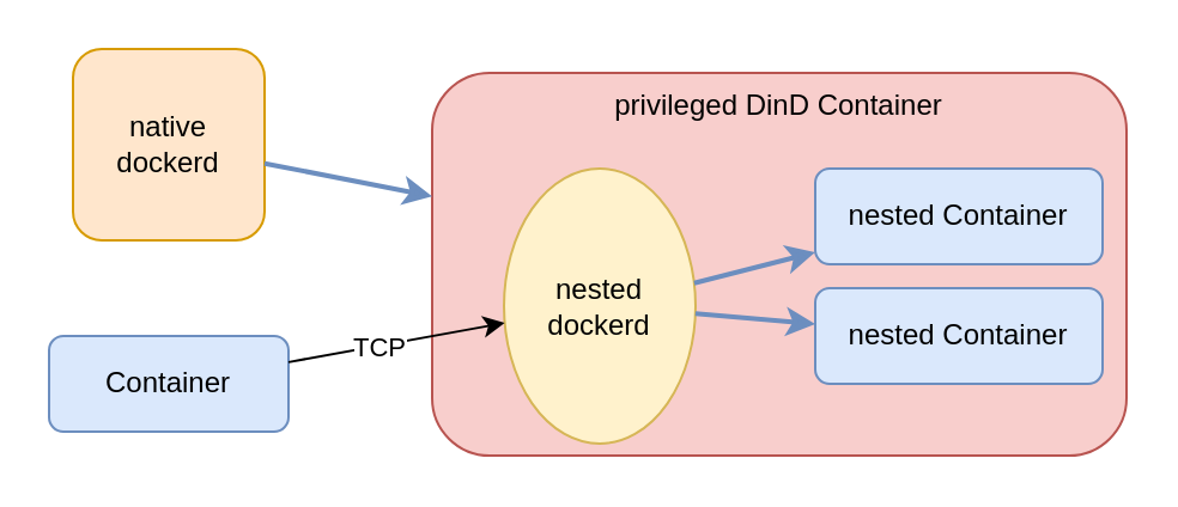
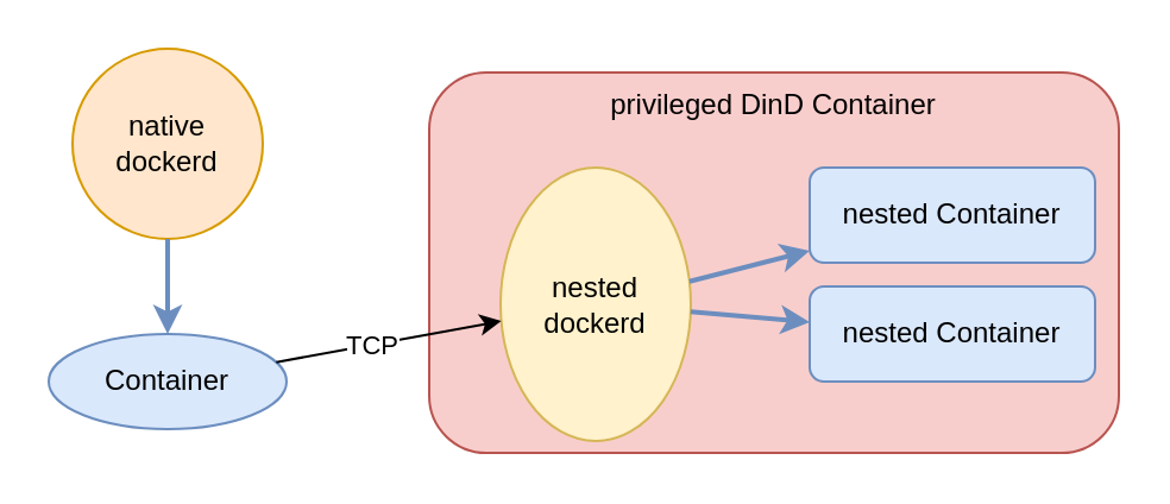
  <mxCell id="0" />
  <mxCell id="1" parent="0" />
- <mxCell id="2" value="Container" style="rounded=1;whiteSpace=wrap;html=1;fillColor=#dae8fc;strokeColor=#6c8ebf;" vertex="1" parent="1"><mxGeometry x="20" y="140" width="100" height="40" as="geometry" /></mxCell>
+ <mxCell id="2" value="Container" style="ellipse;whiteSpace=wrap;html=1;fillColor=#dae8fc;strokeColor=#6c8ebf;" vertex="1" parent="1"><mxGeometry x="20" y="140" width="100" height="40" as="geometry" /></mxCell>
  <mxCell id="3" value="privileged DinD Container" style="rounded=1;whiteSpace=wrap;html=1;fillColor=#f8cecc;strokeColor=#b85450;verticalAlign=top;" vertex="1" parent="1"><mxGeometry x="180" y="30" width="290" height="160" as="geometry" /></mxCell>
  <mxCell id="4" value="nested Container" style="rounded=1;whiteSpace=wrap;html=1;fillColor=#dae8fc;strokeColor=#6c8ebf;" vertex="1" parent="1"><mxGeometry x="340" y="70" width="120" height="40" as="geometry" /></mxCell>
  <mxCell id="5" value="nested Container" style="rounded=1;whiteSpace=wrap;html=1;fillColor=#dae8fc;strokeColor=#6c8ebf;" vertex="1" parent="1"><mxGeometry x="340" y="120" width="120" height="40" as="geometry" /></mxCell>
  <mxCell id="6" value="nested dockerd" style="ellipse;whiteSpace=wrap;html=1;aspect=fixed;fillColor=#fff2cc;strokeColor=#d6b656;" vertex="1" parent="1"><mxGeometry x="210" y="70" width="80" height="115" as="geometry" /></mxCell>
  <mxCell id="7" value="" style="endArrow=classic;html=1;strokeWidth=2;fillColor=#dae8fc;strokeColor=#6c8ebf;" edge="1" parent="1" source="6" target="5"><mxGeometry width="50" height="50" relative="1" as="geometry"><mxPoint x="150" y="330" as="sourcePoint" /><mxPoint x="200" y="280" as="targetPoint" /></mxGeometry></mxCell>
  <mxCell id="8" value="" style="endArrow=classic;html=1;strokeWidth=2;fillColor=#dae8fc;strokeColor=#6c8ebf;" edge="1" parent="1" source="6" target="4"><mxGeometry width="50" height="50" relative="1" as="geometry"><mxPoint x="299.223" y="127.845" as="sourcePoint" /><mxPoint x="350" y="138" as="targetPoint" /></mxGeometry></mxCell>
  <mxCell id="9" value="" style="endArrow=classic;html=1;" edge="1" parent="1" source="2" target="6"><mxGeometry width="50" height="50" relative="1" as="geometry"><mxPoint x="90" y="73.636" as="sourcePoint" /><mxPoint x="221.409" y="109.475" as="targetPoint" /></mxGeometry></mxCell>
  <mxCell id="10" value="TCP" style="edgeLabel;html=1;align=center;verticalAlign=middle;resizable=0;points=[];" vertex="1" connectable="0" parent="9"><mxGeometry x="-0.169" y="-3" relative="1" as="geometry"><mxPoint y="-3" as="offset" /></mxGeometry></mxCell>
- <mxCell id="11" value="native dockerd" style="whiteSpace=wrap;html=1;aspect=fixed;fillColor=#ffe6cc;strokeColor=#d79b00;rounded=1;" vertex="1" parent="1"><mxGeometry x="30" y="20" width="80" height="80" as="geometry" /></mxCell>
- <mxCell id="12" value="" style="endArrow=classic;html=1;strokeWidth=2;fillColor=#dae8fc;strokeColor=#6c8ebf;" edge="1" parent="1" source="11" target="3"><mxGeometry width="50" height="50" relative="1" as="geometry"><mxPoint x="-50" y="30" as="sourcePoint" /><mxPoint x="0" y="-20" as="targetPoint" /></mxGeometry></mxCell>
+ <mxCell id="11" value="native dockerd" style="ellipse;whiteSpace=wrap;html=1;aspect=fixed;fillColor=#ffe6cc;strokeColor=#d79b00;" vertex="1" parent="1"><mxGeometry x="30" y="20" width="80" height="80" as="geometry" /></mxCell>
+ <mxCell id="12" value="" style="endArrow=classic;html=1;strokeWidth=2;fillColor=#dae8fc;strokeColor=#6c8ebf;" edge="1" parent="1" source="11" target="2"><mxGeometry width="50" height="50" relative="1" as="geometry"><mxPoint x="-50" y="30" as="sourcePoint" /><mxPoint x="0" y="-20" as="targetPoint" /></mxGeometry></mxCell>
